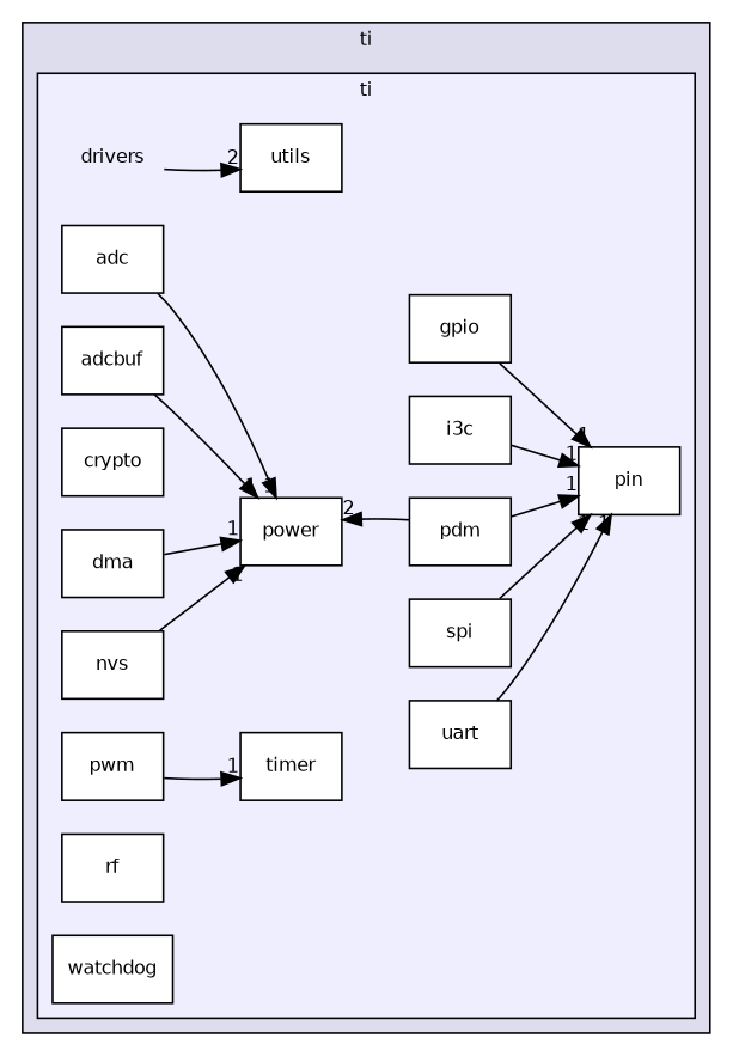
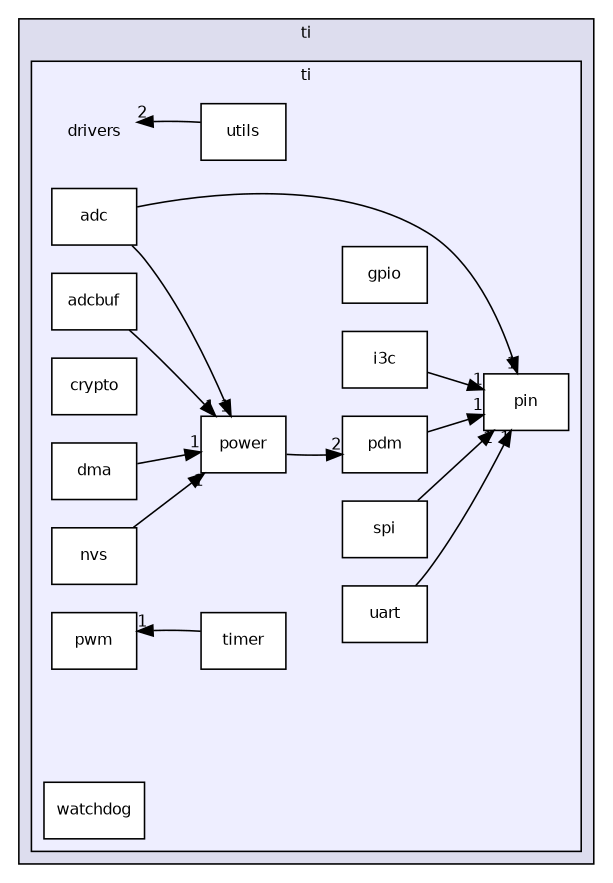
  digraph {
    compound=true
    rankdir=LR
    node [fontname=Helvetica fontsize=10 shape=box color=black fillcolor=white style=filled]
    edge [headlabel=1 labeldistance=1.5 labelfontname=Helvetica labelfontsize=10]
    n1 [label=drivers shape=plaintext color="" fillcolor="" style=""]
    n2 [label=adc]
    n3 [label=adcbuf]
    n4 [label=crypto]
    n5 [label=dma]
    n6 [label=gpio]
    n7 [label=i3c]
    n8 [label=nvs]
    n9 [label=pdm]
    n10 [label=pin]
    n11 [label=power]
    n12 [label=pwm]
-   n13 [label=rf]
    n14 [label=spi]
    n15 [label=timer]
    n16 [label=uart]
    n17 [label=utils]
    n18 [label=watchdog]
    subgraph cluster_1 {
      bgcolor="#ddddee"
      fontname=Helvetica
      fontsize=10
      label=ti
      pencolor=black
      subgraph cluster_2 {
        bgcolor="#eeeeff"
        fontname=Helvetica
        fontsize=10
        label=ti
        pencolor=black
        n1
        n2
        n3
        n4
        n5
        n6
        n7
        n8
        n9
        n10
        n11
        n12
-       n13
        n14
        n15
        n16
        n17
        n18
      }
    }
-   n1 -> n17 [headlabel=2]
-   n6 -> n10
+   n17 -> n1 [headlabel=2]
+   n2 -> n10
    n2 -> n11
    n3 -> n11
    n5 -> n11
    n7 -> n10
    n8 -> n11
    n9 -> n10
-   n9 -> n11 [headlabel=2]
-   n12 -> n15
+   n11 -> n9 [headlabel=2]
+   n15 -> n12
    n14 -> n10
    n16 -> n10
  }
